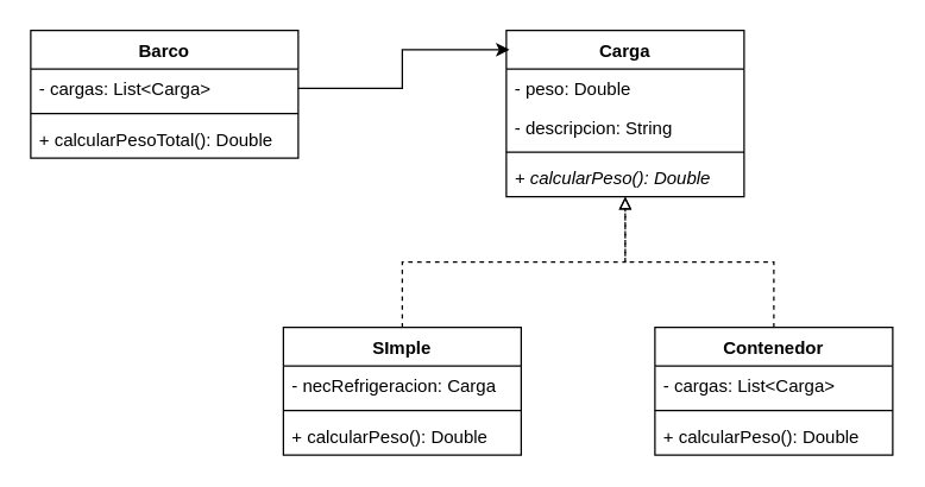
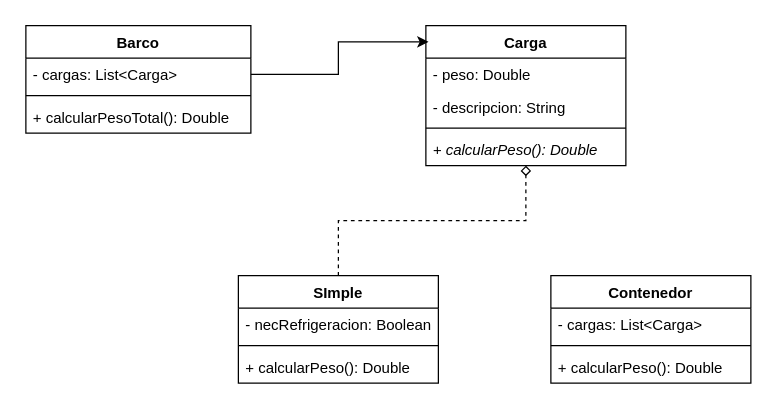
  <mxCell id="0" />
  <mxCell id="1" parent="0" />
- <mxCell id="2" style="edgeStyle=orthogonalEdgeStyle;rounded=0;orthogonalLoop=1;jettySize=auto;html=1;dashed=1;endArrow=block;endFill=0;" edge="1" parent="1" source="3" target="7"><mxGeometry relative="1" as="geometry" /></mxCell>
+ <mxCell id="2" style="edgeStyle=orthogonalEdgeStyle;rounded=0;orthogonalLoop=1;jettySize=auto;html=1;dashed=1;endArrow=diamond;endFill=0;" edge="1" parent="1" source="3" target="7"><mxGeometry relative="1" as="geometry" /></mxCell>
  <mxCell id="3" value="SImple" style="swimlane;fontStyle=1;align=center;verticalAlign=top;childLayout=stackLayout;horizontal=1;startSize=26;horizontalStack=0;resizeParent=1;resizeParentMax=0;resizeLast=0;collapsible=1;marginBottom=0;" vertex="1" parent="1"><mxGeometry x="190" y="220" width="160" height="86" as="geometry" /></mxCell>
- <mxCell id="4" value="- necRefrigeracion: Carga" style="text;strokeColor=none;fillColor=none;align=left;verticalAlign=top;spacingLeft=4;spacingRight=4;overflow=hidden;rotatable=0;points=[[0,0.5],[1,0.5]];portConstraint=eastwest;" vertex="1" parent="3"><mxGeometry y="26" width="160" height="26" as="geometry" /></mxCell>
+ <mxCell id="4" value="- necRefrigeracion: Boolean" style="text;strokeColor=none;fillColor=none;align=left;verticalAlign=top;spacingLeft=4;spacingRight=4;overflow=hidden;rotatable=0;points=[[0,0.5],[1,0.5]];portConstraint=eastwest;" vertex="1" parent="3"><mxGeometry y="26" width="160" height="26" as="geometry" /></mxCell>
  <mxCell id="5" value="" style="line;strokeWidth=1;fillColor=none;align=left;verticalAlign=middle;spacingTop=-1;spacingLeft=3;spacingRight=3;rotatable=0;labelPosition=right;points=[];portConstraint=eastwest;" vertex="1" parent="3"><mxGeometry y="52" width="160" height="8" as="geometry" /></mxCell>
  <mxCell id="6" value="+ calcularPeso(): Double" style="text;strokeColor=none;fillColor=none;align=left;verticalAlign=top;spacingLeft=4;spacingRight=4;overflow=hidden;rotatable=0;points=[[0,0.5],[1,0.5]];portConstraint=eastwest;" vertex="1" parent="3"><mxGeometry y="60" width="160" height="26" as="geometry" /></mxCell>
  <mxCell id="7" value="Carga" style="swimlane;fontStyle=1;align=center;verticalAlign=top;childLayout=stackLayout;horizontal=1;startSize=26;horizontalStack=0;resizeParent=1;resizeParentMax=0;resizeLast=0;collapsible=1;marginBottom=0;" vertex="1" parent="1"><mxGeometry x="340" y="20" width="160" height="112" as="geometry" /></mxCell>
  <mxCell id="8" value="- peso: Double" style="text;strokeColor=none;fillColor=none;align=left;verticalAlign=top;spacingLeft=4;spacingRight=4;overflow=hidden;rotatable=0;points=[[0,0.5],[1,0.5]];portConstraint=eastwest;" vertex="1" parent="7"><mxGeometry y="26" width="160" height="26" as="geometry" /></mxCell>
  <mxCell id="9" value="- descripcion: String" style="text;strokeColor=none;fillColor=none;align=left;verticalAlign=top;spacingLeft=4;spacingRight=4;overflow=hidden;rotatable=0;points=[[0,0.5],[1,0.5]];portConstraint=eastwest;" vertex="1" parent="7"><mxGeometry y="52" width="160" height="26" as="geometry" /></mxCell>
  <mxCell id="10" value="" style="line;strokeWidth=1;fillColor=none;align=left;verticalAlign=middle;spacingTop=-1;spacingLeft=3;spacingRight=3;rotatable=0;labelPosition=right;points=[];portConstraint=eastwest;" vertex="1" parent="7"><mxGeometry y="78" width="160" height="8" as="geometry" /></mxCell>
  <mxCell id="11" value="+ calcularPeso(): Double" style="text;strokeColor=none;fillColor=none;align=left;verticalAlign=top;spacingLeft=4;spacingRight=4;overflow=hidden;rotatable=0;points=[[0,0.5],[1,0.5]];portConstraint=eastwest;fontStyle=2" vertex="1" parent="7"><mxGeometry y="86" width="160" height="26" as="geometry" /></mxCell>
- <mxCell id="12" value="" style="edgeStyle=orthogonalEdgeStyle;rounded=0;orthogonalLoop=1;jettySize=auto;html=1;dashed=1;endArrow=block;endFill=0;" edge="1" parent="1" source="13" target="7"><mxGeometry relative="1" as="geometry" /></mxCell>
  <mxCell id="13" value="Contenedor" style="swimlane;fontStyle=1;align=center;verticalAlign=top;childLayout=stackLayout;horizontal=1;startSize=26;horizontalStack=0;resizeParent=1;resizeParentMax=0;resizeLast=0;collapsible=1;marginBottom=0;" vertex="1" parent="1"><mxGeometry x="440" y="220" width="160" height="86" as="geometry" /></mxCell>
  <mxCell id="14" value="- cargas: List&lt;Carga&gt;" style="text;strokeColor=none;fillColor=none;align=left;verticalAlign=top;spacingLeft=4;spacingRight=4;overflow=hidden;rotatable=0;points=[[0,0.5],[1,0.5]];portConstraint=eastwest;" vertex="1" parent="13"><mxGeometry y="26" width="160" height="26" as="geometry" /></mxCell>
  <mxCell id="15" value="" style="line;strokeWidth=1;fillColor=none;align=left;verticalAlign=middle;spacingTop=-1;spacingLeft=3;spacingRight=3;rotatable=0;labelPosition=right;points=[];portConstraint=eastwest;" vertex="1" parent="13"><mxGeometry y="52" width="160" height="8" as="geometry" /></mxCell>
  <mxCell id="16" value="+ calcularPeso(): Double" style="text;strokeColor=none;fillColor=none;align=left;verticalAlign=top;spacingLeft=4;spacingRight=4;overflow=hidden;rotatable=0;points=[[0,0.5],[1,0.5]];portConstraint=eastwest;" vertex="1" parent="13"><mxGeometry y="60" width="160" height="26" as="geometry" /></mxCell>
  <mxCell id="17" value="Barco" style="swimlane;fontStyle=1;align=center;verticalAlign=top;childLayout=stackLayout;horizontal=1;startSize=26;horizontalStack=0;resizeParent=1;resizeParentMax=0;resizeLast=0;collapsible=1;marginBottom=0;" vertex="1" parent="1"><mxGeometry x="20" y="20" width="180" height="86" as="geometry" /></mxCell>
  <mxCell id="18" value="- cargas: List&lt;Carga&gt;" style="text;strokeColor=none;fillColor=none;align=left;verticalAlign=top;spacingLeft=4;spacingRight=4;overflow=hidden;rotatable=0;points=[[0,0.5],[1,0.5]];portConstraint=eastwest;" vertex="1" parent="17"><mxGeometry y="26" width="180" height="26" as="geometry" /></mxCell>
  <mxCell id="19" value="" style="line;strokeWidth=1;fillColor=none;align=left;verticalAlign=middle;spacingTop=-1;spacingLeft=3;spacingRight=3;rotatable=0;labelPosition=right;points=[];portConstraint=eastwest;" vertex="1" parent="17"><mxGeometry y="52" width="180" height="8" as="geometry" /></mxCell>
  <mxCell id="20" value="+ calcularPesoTotal(): Double" style="text;strokeColor=none;fillColor=none;align=left;verticalAlign=top;spacingLeft=4;spacingRight=4;overflow=hidden;rotatable=0;points=[[0,0.5],[1,0.5]];portConstraint=eastwest;" vertex="1" parent="17"><mxGeometry y="60" width="180" height="26" as="geometry" /></mxCell>
  <mxCell id="21" style="edgeStyle=orthogonalEdgeStyle;rounded=0;orthogonalLoop=1;jettySize=auto;html=1;entryX=0.013;entryY=0.116;entryDx=0;entryDy=0;entryPerimeter=0;endArrow=classic;endFill=1;" edge="1" parent="1" source="18" target="7"><mxGeometry relative="1" as="geometry" /></mxCell>
